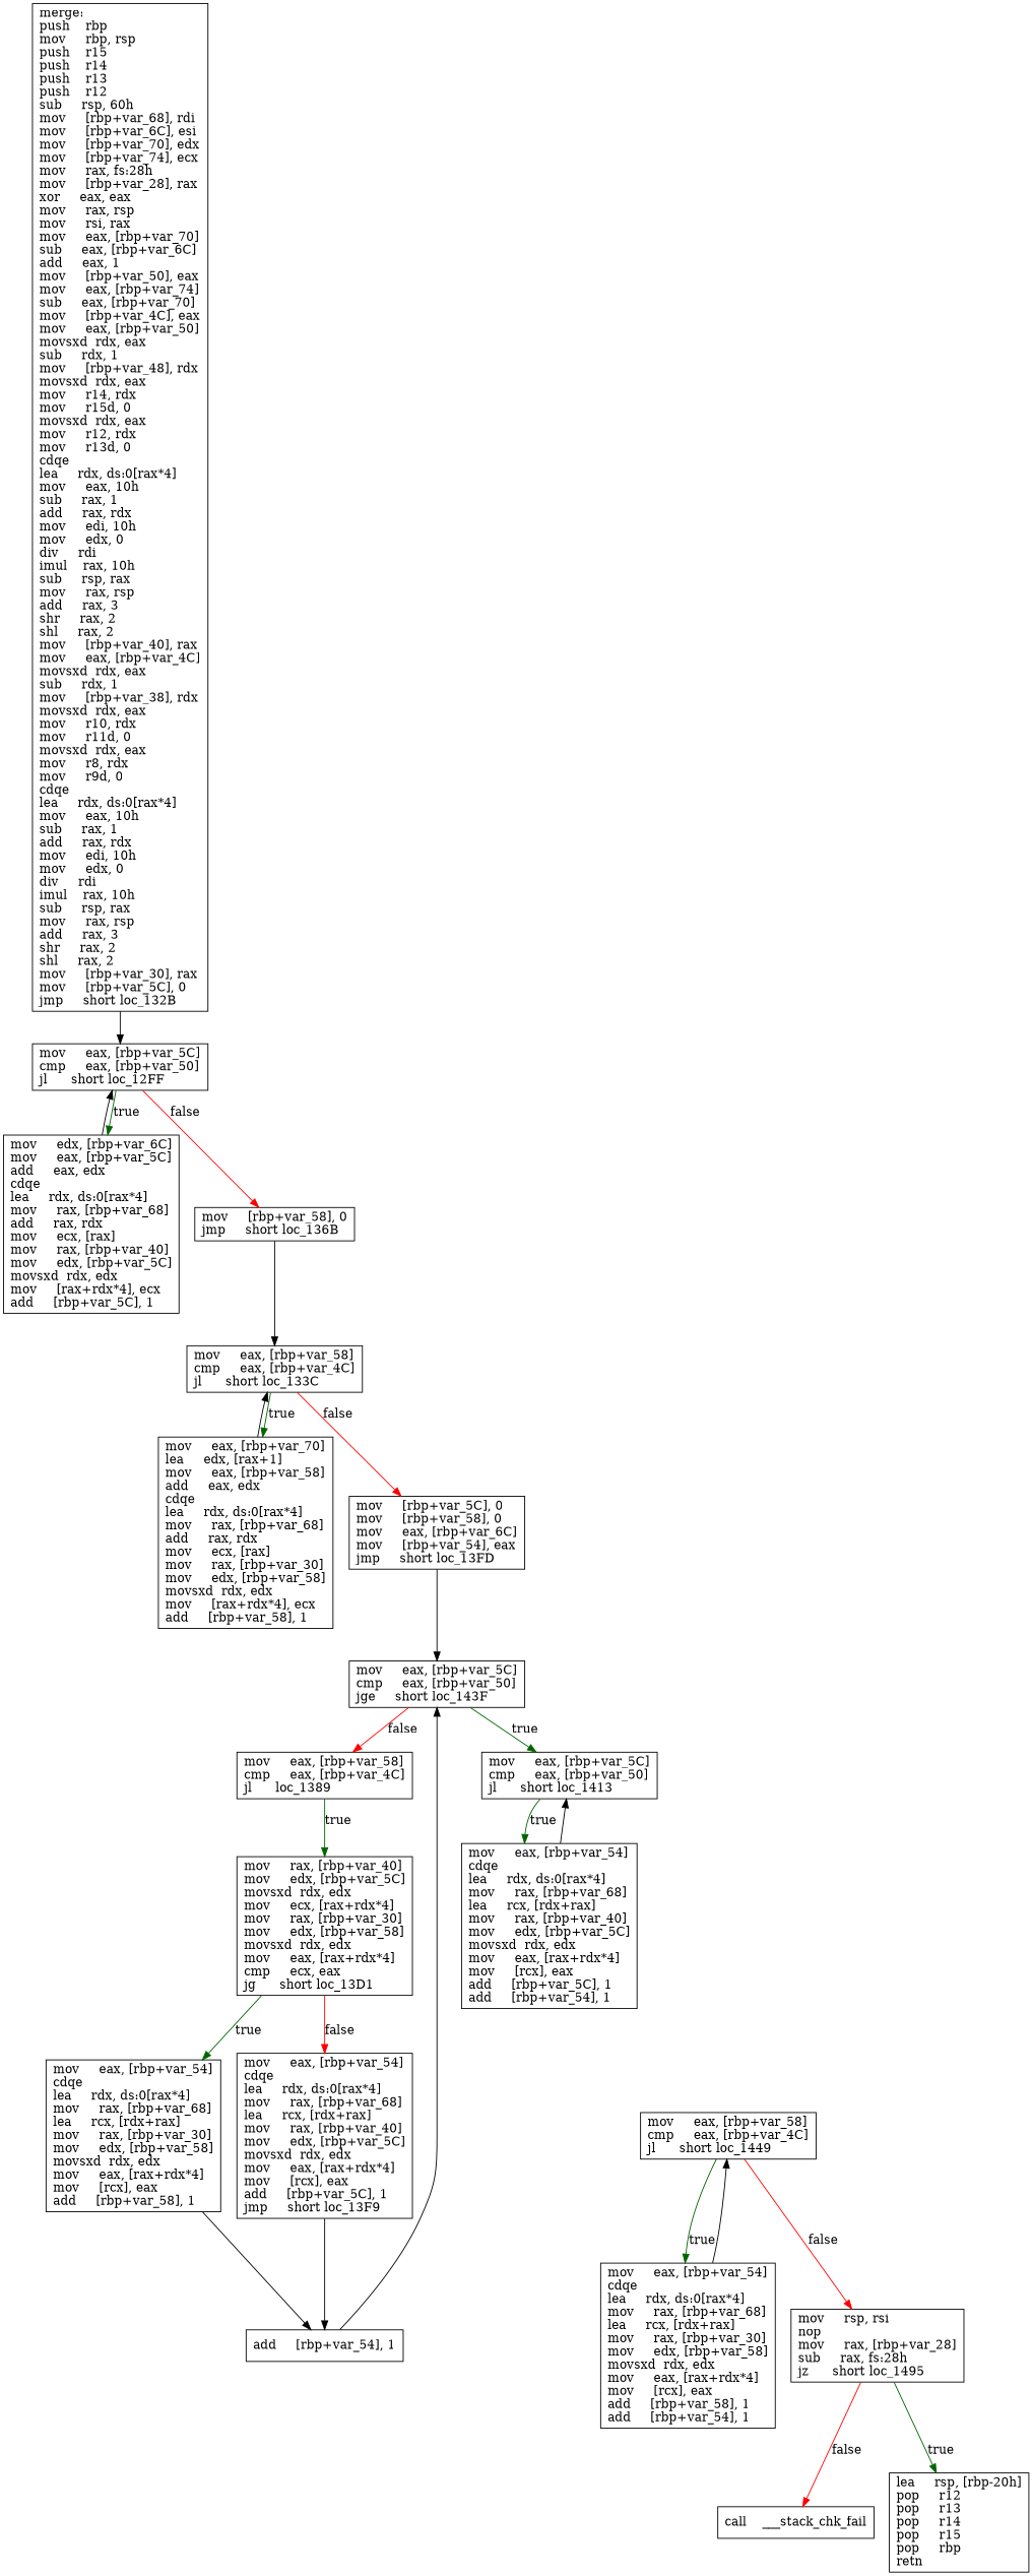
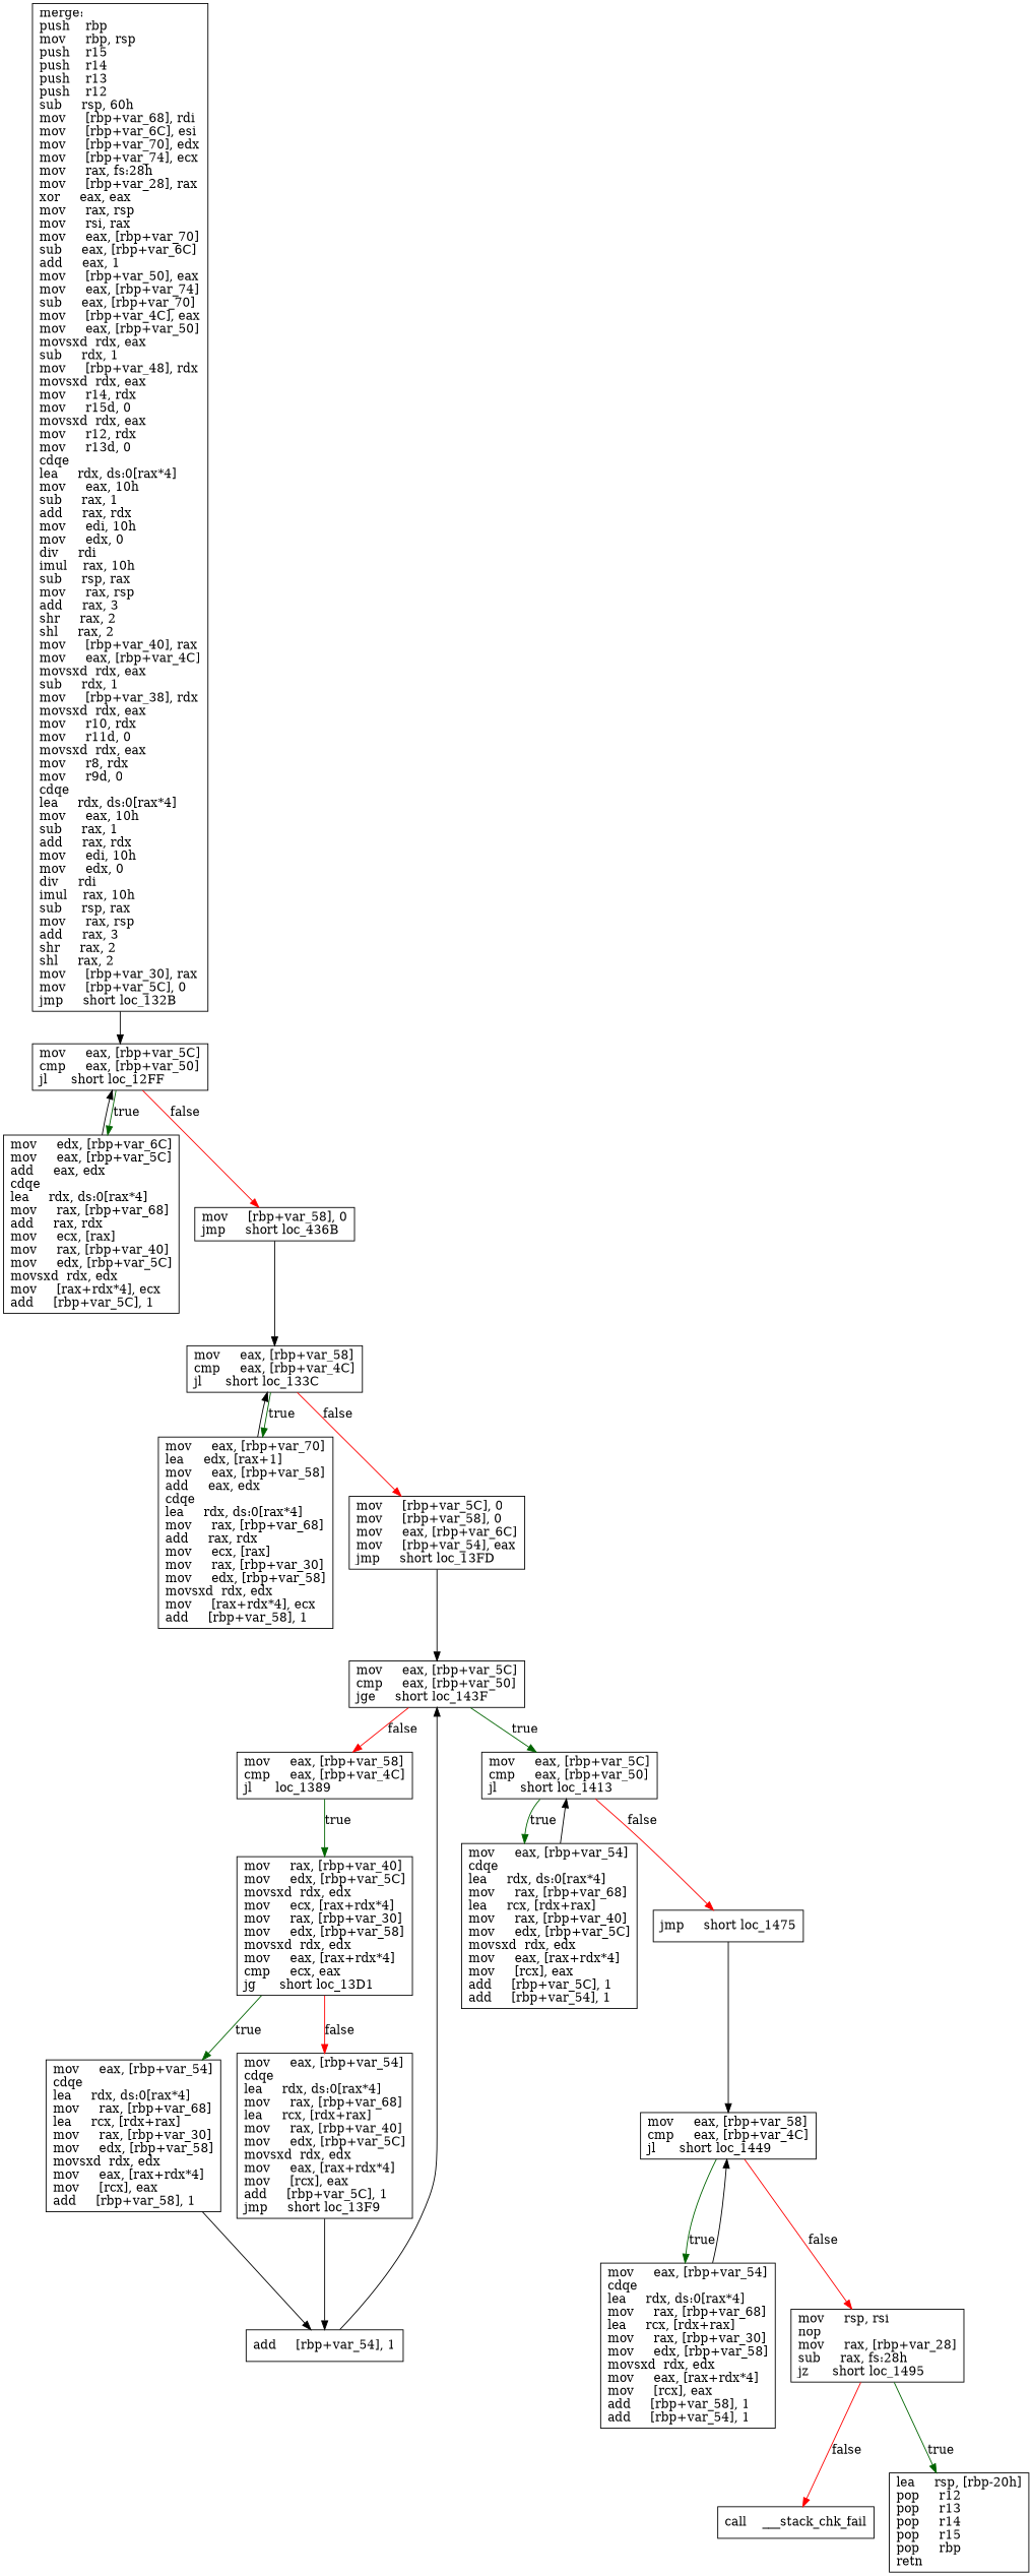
  digraph {
    node [shape=box]
    n1 [label="merge:\lpush    rbp\lmov     rbp, rsp\lpush    r15\lpush    r14\lpush    r13\lpush    r12\lsub     rsp, 60h\lmov     [rbp+var_68], rdi\lmov     [rbp+var_6C], esi\lmov     [rbp+var_70], edx\lmov     [rbp+var_74], ecx\lmov     rax, fs:28h\lmov     [rbp+var_28], rax\lxor     eax, eax\lmov     rax, rsp\lmov     rsi, rax\lmov     eax, [rbp+var_70]\lsub     eax, [rbp+var_6C]\ladd     eax, 1\lmov     [rbp+var_50], eax\lmov     eax, [rbp+var_74]\lsub     eax, [rbp+var_70]\lmov     [rbp+var_4C], eax\lmov     eax, [rbp+var_50]\lmovsxd  rdx, eax\lsub     rdx, 1\lmov     [rbp+var_48], rdx\lmovsxd  rdx, eax\lmov     r14, rdx\lmov     r15d, 0\lmovsxd  rdx, eax\lmov     r12, rdx\lmov     r13d, 0\lcdqe\llea     rdx, ds:0[rax*4]\lmov     eax, 10h\lsub     rax, 1\ladd     rax, rdx\lmov     edi, 10h\lmov     edx, 0\ldiv     rdi\limul    rax, 10h\lsub     rsp, rax\lmov     rax, rsp\ladd     rax, 3\lshr     rax, 2\lshl     rax, 2\lmov     [rbp+var_40], rax\lmov     eax, [rbp+var_4C]\lmovsxd  rdx, eax\lsub     rdx, 1\lmov     [rbp+var_38], rdx\lmovsxd  rdx, eax\lmov     r10, rdx\lmov     r11d, 0\lmovsxd  rdx, eax\lmov     r8, rdx\lmov     r9d, 0\lcdqe\llea     rdx, ds:0[rax*4]\lmov     eax, 10h\lsub     rax, 1\ladd     rax, rdx\lmov     edi, 10h\lmov     edx, 0\ldiv     rdi\limul    rax, 10h\lsub     rsp, rax\lmov     rax, rsp\ladd     rax, 3\lshr     rax, 2\lshl     rax, 2\lmov     [rbp+var_30], rax\lmov     [rbp+var_5C], 0\ljmp     short loc_132B\l"]
    n2 [label="mov     eax, [rbp+var_5C]\lcmp     eax, [rbp+var_50]\ljl      short loc_12FF\l"]
    n3 [label="mov     edx, [rbp+var_6C]\lmov     eax, [rbp+var_5C]\ladd     eax, edx\lcdqe\llea     rdx, ds:0[rax*4]\lmov     rax, [rbp+var_68]\ladd     rax, rdx\lmov     ecx, [rax]\lmov     rax, [rbp+var_40]\lmov     edx, [rbp+var_5C]\lmovsxd  rdx, edx\lmov     [rax+rdx*4], ecx\ladd     [rbp+var_5C], 1\l"]
-   n4 [label="mov     [rbp+var_58], 0\ljmp     short loc_136B\l"]
+   n4 [label="mov     [rbp+var_58], 0\ljmp     short loc_436B\l"]
    n5 [label="mov     eax, [rbp+var_58]\lcmp     eax, [rbp+var_4C]\ljl      short loc_133C\l"]
    n6 [label="mov     eax, [rbp+var_70]\llea     edx, [rax+1]\lmov     eax, [rbp+var_58]\ladd     eax, edx\lcdqe\llea     rdx, ds:0[rax*4]\lmov     rax, [rbp+var_68]\ladd     rax, rdx\lmov     ecx, [rax]\lmov     rax, [rbp+var_30]\lmov     edx, [rbp+var_58]\lmovsxd  rdx, edx\lmov     [rax+rdx*4], ecx\ladd     [rbp+var_58], 1\l"]
    n7 [label="mov     [rbp+var_5C], 0\lmov     [rbp+var_58], 0\lmov     eax, [rbp+var_6C]\lmov     [rbp+var_54], eax\ljmp     short loc_13FD\l"]
    n8 [label="mov     eax, [rbp+var_5C]\lcmp     eax, [rbp+var_50]\ljge     short loc_143F\l"]
    n9 [label="mov     eax, [rbp+var_58]\lcmp     eax, [rbp+var_4C]\ljl      loc_1389\l"]
    n10 [label="mov     eax, [rbp+var_5C]\lcmp     eax, [rbp+var_50]\ljl      short loc_1413\l"]
    n11 [label="mov     rax, [rbp+var_40]\lmov     edx, [rbp+var_5C]\lmovsxd  rdx, edx\lmov     ecx, [rax+rdx*4]\lmov     rax, [rbp+var_30]\lmov     edx, [rbp+var_58]\lmovsxd  rdx, edx\lmov     eax, [rax+rdx*4]\lcmp     ecx, eax\ljg      short loc_13D1\l"]
    n12 [label="mov     eax, [rbp+var_54]\lcdqe\llea     rdx, ds:0[rax*4]\lmov     rax, [rbp+var_68]\llea     rcx, [rdx+rax]\lmov     rax, [rbp+var_40]\lmov     edx, [rbp+var_5C]\lmovsxd  rdx, edx\lmov     eax, [rax+rdx*4]\lmov     [rcx], eax\ladd     [rbp+var_5C], 1\ljmp     short loc_13F9\l"]
    n13 [label="mov     eax, [rbp+var_54]\lcdqe\llea     rdx, ds:0[rax*4]\lmov     rax, [rbp+var_68]\llea     rcx, [rdx+rax]\lmov     rax, [rbp+var_30]\lmov     edx, [rbp+var_58]\lmovsxd  rdx, edx\lmov     eax, [rax+rdx*4]\lmov     [rcx], eax\ladd     [rbp+var_58], 1\l"]
    n14 [label="add     [rbp+var_54], 1\l"]
    n15 [label="mov     eax, [rbp+var_54]\lcdqe\llea     rdx, ds:0[rax*4]\lmov     rax, [rbp+var_68]\llea     rcx, [rdx+rax]\lmov     rax, [rbp+var_40]\lmov     edx, [rbp+var_5C]\lmovsxd  rdx, edx\lmov     eax, [rax+rdx*4]\lmov     [rcx], eax\ladd     [rbp+var_5C], 1\ladd     [rbp+var_54], 1\l"]
+   n16 [label="jmp     short loc_1475\l"]
    n17 [label="mov     eax, [rbp+var_58]\lcmp     eax, [rbp+var_4C]\ljl      short loc_1449\l"]
    n18 [label="mov     eax, [rbp+var_54]\lcdqe\llea     rdx, ds:0[rax*4]\lmov     rax, [rbp+var_68]\llea     rcx, [rdx+rax]\lmov     rax, [rbp+var_30]\lmov     edx, [rbp+var_58]\lmovsxd  rdx, edx\lmov     eax, [rax+rdx*4]\lmov     [rcx], eax\ladd     [rbp+var_58], 1\ladd     [rbp+var_54], 1\l"]
    n19 [label="mov     rsp, rsi\lnop\lmov     rax, [rbp+var_28]\lsub     rax, fs:28h\ljz      short loc_1495\l"]
    n20 [label="call    ___stack_chk_fail\l"]
    n21 [label="lea     rsp, [rbp-20h]\lpop     r12\lpop     r13\lpop     r14\lpop     r15\lpop     rbp\lretn\l"]
    n1 -> n2
    n2 -> n3 [color=darkgreen label=true]
    n2 -> n4 [color=red label=false]
    n3 -> n2
    n4 -> n5
    n5 -> n6 [color=darkgreen label=true]
    n5 -> n7 [color=red label=false]
    n6 -> n5
    n7 -> n8
    n8 -> n9 [color=red label=false]
    n8 -> n10 [color=darkgreen label=true]
    n9 -> n11 [color=darkgreen label=true]
    n10 -> n15 [color=darkgreen label=true]
+   n10 -> n16 [color=red label=false]
    n11 -> n12 [color=red label=false]
    n11 -> n13 [color=darkgreen label=true]
    n12 -> n14
    n13 -> n14
    n14 -> n8
    n15 -> n10
+   n16 -> n17
    n17 -> n18 [color=darkgreen label=true]
    n17 -> n19 [color=red label=false]
    n18 -> n17
    n19 -> n20 [color=red label=false]
    n19 -> n21 [color=darkgreen label=true]
  }
